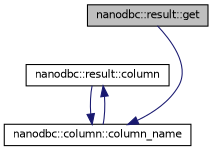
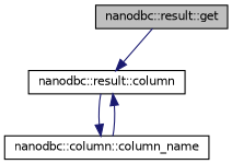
  digraph {
    rankdir=TB
    node [color=black fillcolor=white fontname=Helvetica fontsize=10 shape=record style=filled]
    edge [color=midnightblue fontname=Helvetica fontsize=10 labelfontname=Helvetica labelfontsize=10 style=solid]
    n1 [fillcolor=grey75 fontcolor=black height=0.2 label="nanodbc::result::get" width=0.4]
    n2 [height=0.2 label="nanodbc::result::column" width=0.4]
    n3 [height=0.2 label="nanodbc::column::column_name" width=0.4]
-   n1 -> n3
+   n1 -> n2
    n2 -> n3
    n3 -> n2
  }
